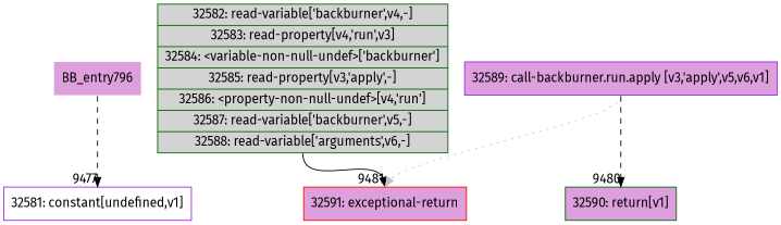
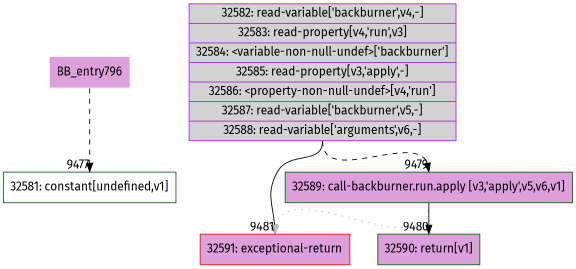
  digraph {
    fontname="Fira Sans"
    rankdir=TD
    node [color=darkgreen fillcolor=plum fontname="Fira Sans" shape=record style=filled]
    edge [fontname="Fira Sans" headport=n style=dashed tailport=s]
    n1 [label=BB_entry796 shape=none]
-   n2 [color=purple fillcolor=white label="{32581: constant[undefined,v1]}"]
-   n3 [fillcolor=lightgrey label="{32582: read-variable['backburner',v4,-]|32583: read-property[v4,'run',v3]|32584: \<variable-non-null-undef\>['backburner']|32585: read-property[v3,'apply',-]|32586: \<property-non-null-undef\>[v4,'run']|32587: read-variable['backburner',v5,-]|32588: read-variable['arguments',v6,-]}"]
-   n4 [color=purple label="{32589: call-backburner.run.apply [v3,'apply',v5,v6,v1]}"]
+   n2 [fillcolor=white label="{32581: constant[undefined,v1]}"]
+   n3 [color=purple fillcolor=lightgrey label="{32582: read-variable['backburner',v4,-]|32583: read-property[v4,'run',v3]|32584: \<variable-non-null-undef\>['backburner']|32585: read-property[v3,'apply',-]|32586: \<property-non-null-undef\>[v4,'run']|32587: read-variable['backburner',v5,-]|32588: read-variable['arguments',v6,-]}"]
+   n4 [label="{32589: call-backburner.run.apply [v3,'apply',v5,v6,v1]}"]
    n5 [color=red label="{32591: exceptional-return}"]
    n6 [label="{32590: return[v1]}"]
    n1 -> n2 [headlabel="    9477"]
+   n3 -> n4 [headlabel="      9479"]
    n3 -> n5 [color=black headlabel="      9481" style=solid]
    n4 -> n5 [color=gray style=dotted]
-   n4 -> n6 [headlabel="      9480"]
+   n4 -> n6 [headlabel="      9480" style=solid]
  }
